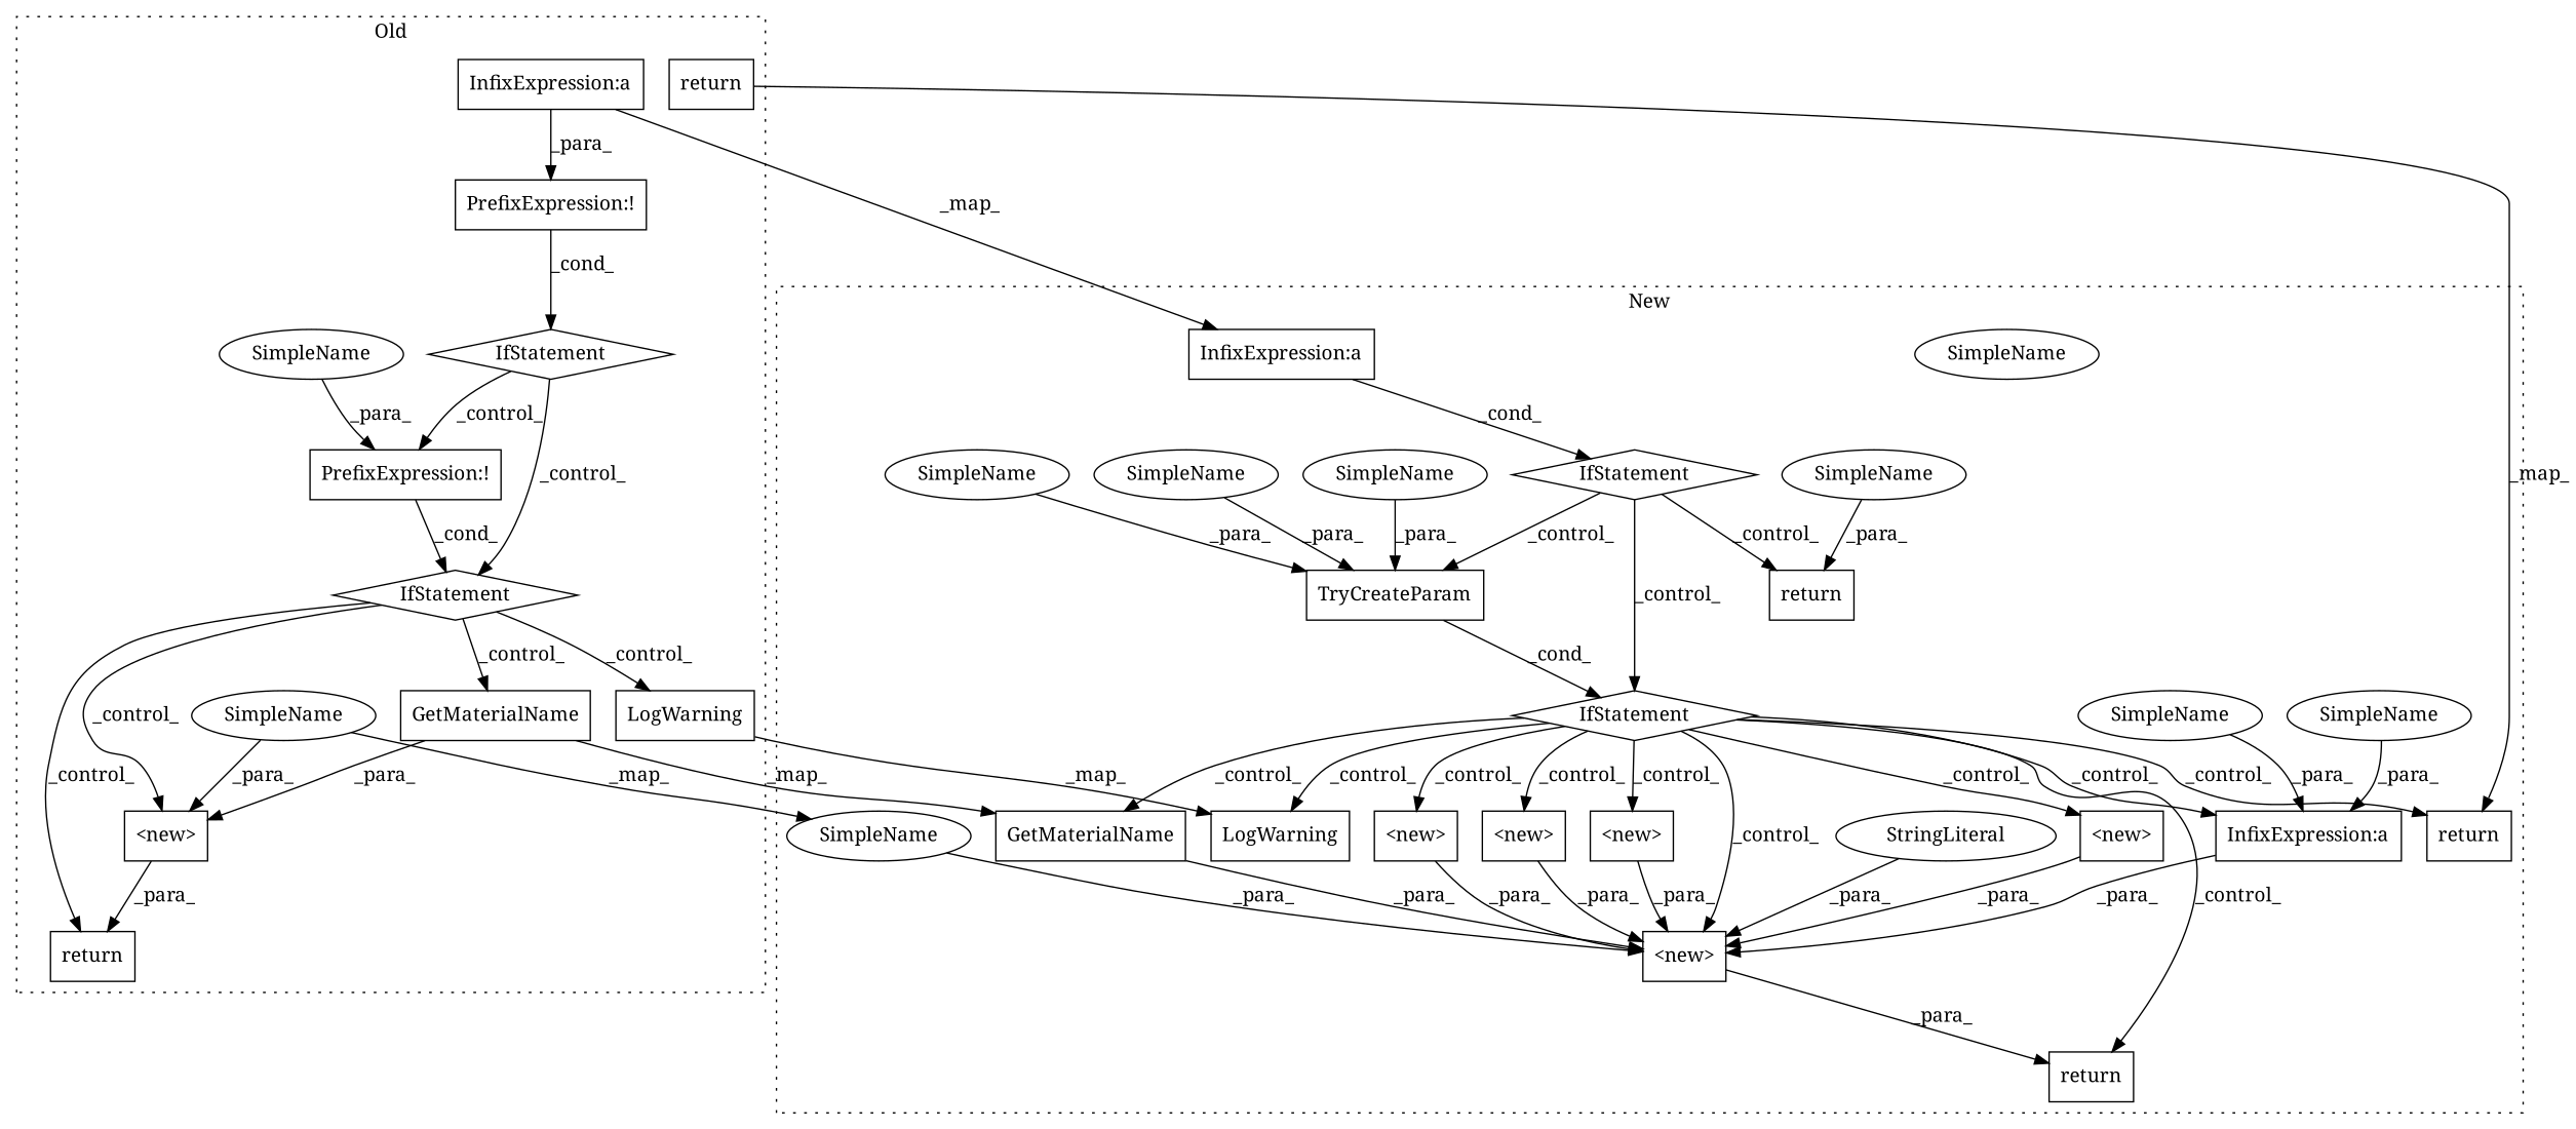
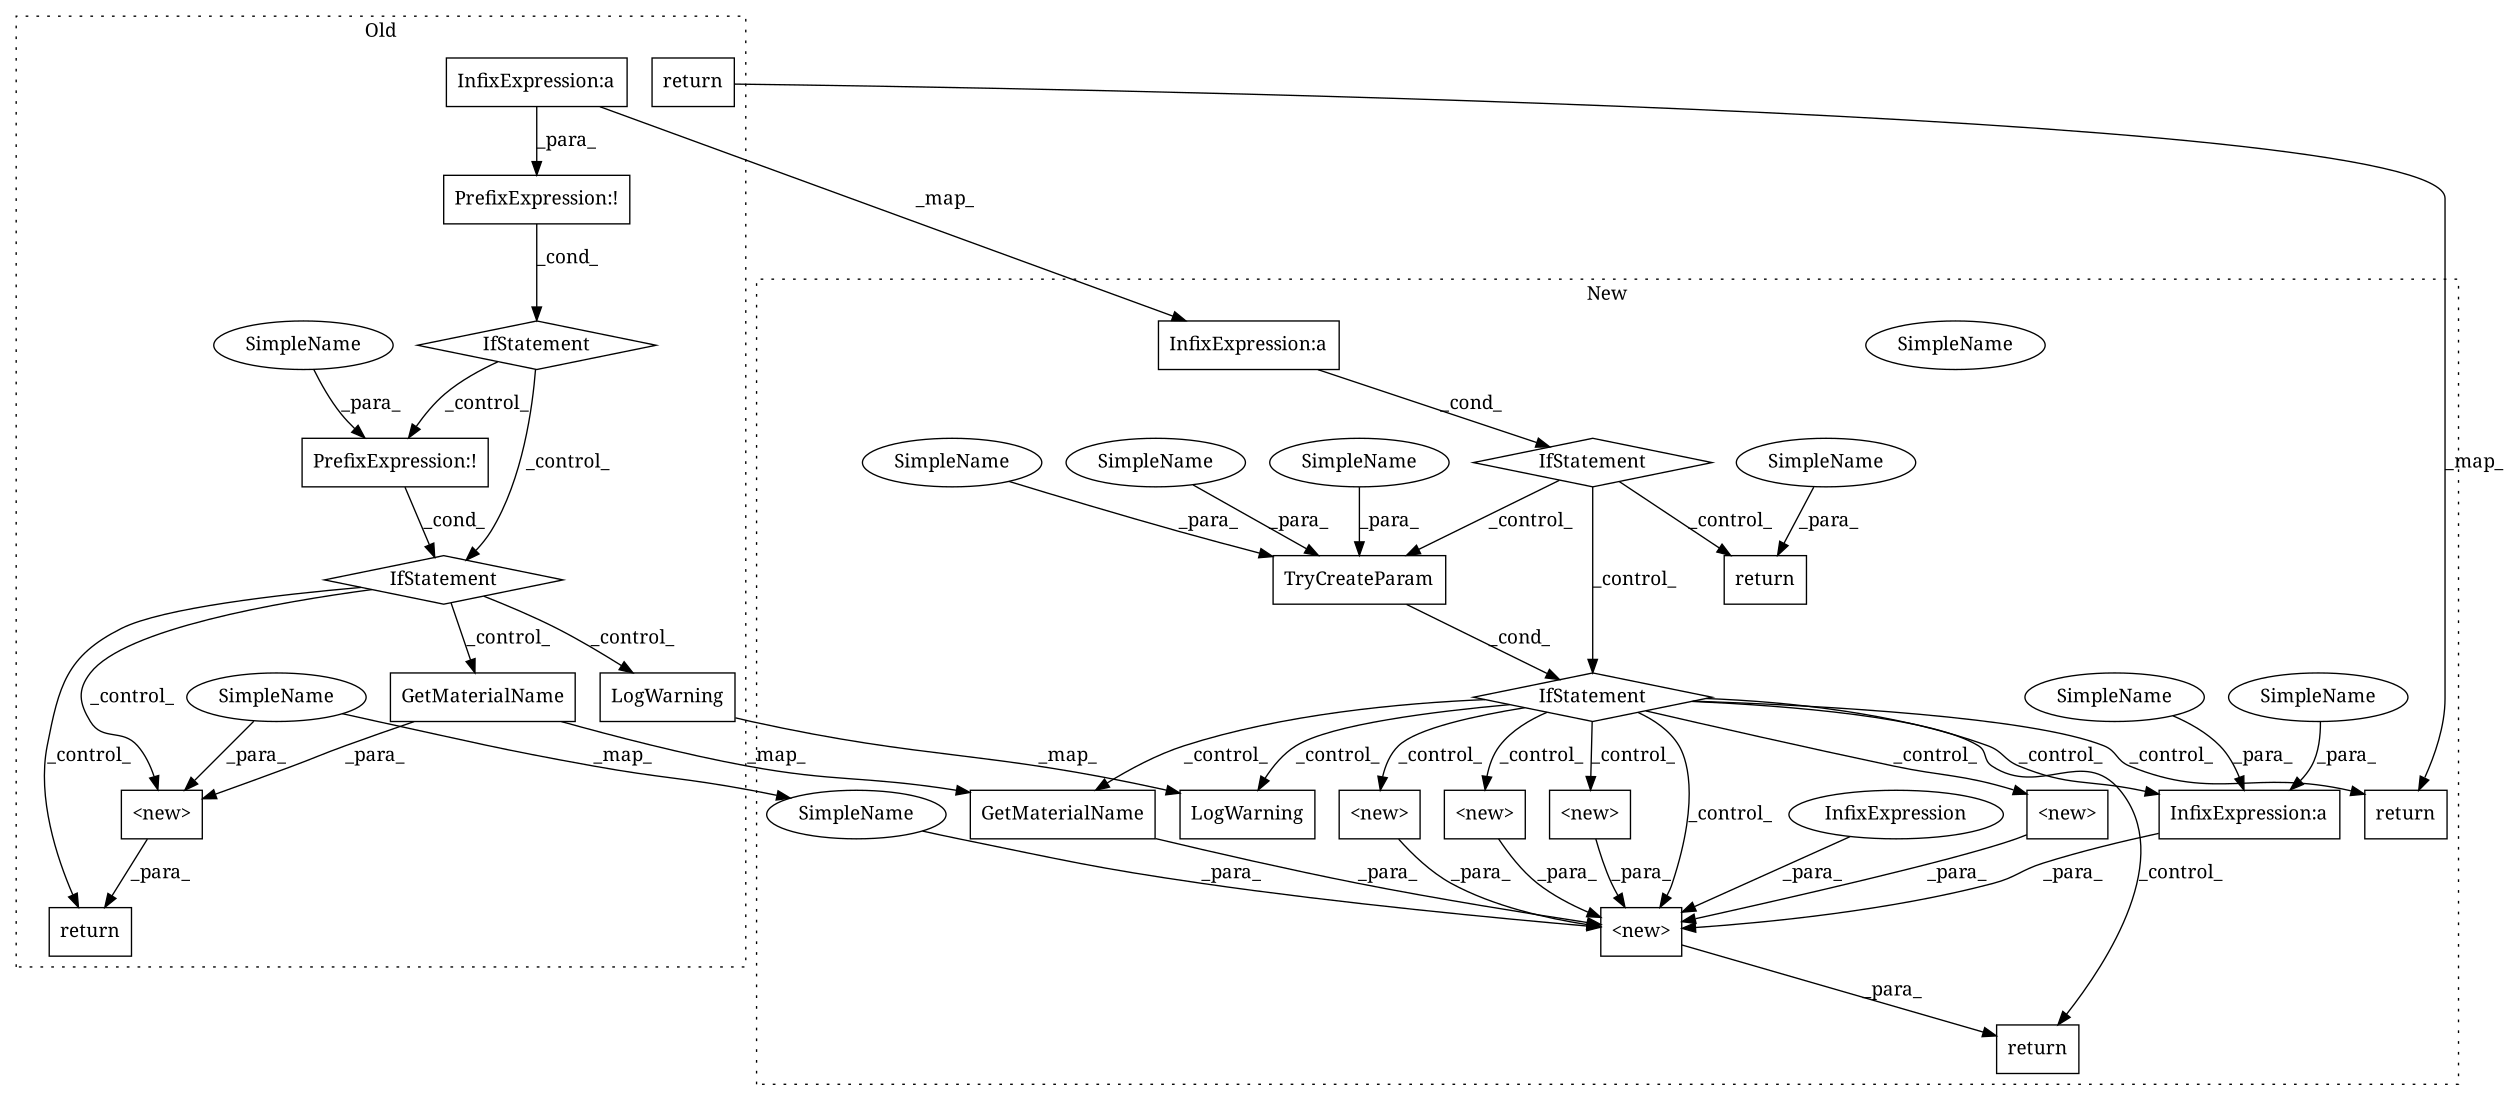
  digraph {
    fontname="Noto Serif"
    node [a=42 l=0 s=-1 shape=box fontname="Noto Serif"]
    edge [fontname="Noto Serif"]
    n1 [a=32 l="16,1" label=GetMaterialName s="705,728"]
    n2 [a=14 l="23,1" label="<new>" s="682,765"]
    n3 [l=34 label=SimpleName s=731 shape=ellipse]
    n4 [a=41 l=7 label=return s=675]
    n5 [a=25 l="4,18" label=IfStatement s="438,501" shape=diamond]
    n6 [a=25 l="4,14" label=IfStatement s="337,406" shape=diamond]
    n7 [a=38 l=-443 label="PrefixExpression:!" s=442]
    n8 [a=27 label="InfixExpression:a"]
    n9 [a=38 label="PrefixExpression:!" s=341]
    n10 [a=32 l="12,1" label=LogWarning s="595,645"]
    n11 [a=41 l=7 label=return s=813]
    n12 [label=SimpleName shape=ellipse]
    n13 [a=32 l="16,1" label=GetMaterialName s="702,725"]
    n14 [a=14 l="40,1" label="<new>" s="662,1053"]
-   n15 [a=45 l=4 label=StringLiteral s=797 shape=ellipse]
+   n15 [a=45 l=4 label=InfixExpression s=797 shape=ellipse]
    n16 [a=14 l=33 label="<new>" s=978]
    n17 [l=34 label=SimpleName s=744 shape=ellipse]
    n18 [a=14 l=43 label="<new>" s=819]
    n19 [a=27 label="InfixExpression:a"]
    n20 [label=SimpleName shape=ellipse]
    n21 [a=14 l=31 label="<new>" s=929]
    n22 [a=41 l=7 label=return s=655]
    n23 [a=14 l=31 label="<new>" s=880]
    n24 [a=25 l="4,2" label=IfStatement s="447,509" shape=diamond]
    n25 [a=32 l="15,1" label=TryCreateParam s="475,508"]
    n26 [a=27 label="InfixExpression:a"]
    n27 [a=25 l="4,2" label=IfStatement s="351,419" shape=diamond]
    n28 [l=5 label=SimpleName s=503 shape=ellipse]
    n29 [a=41 l=7 label=return s=421]
    n30 [l=5 label=SimpleName s=428 shape=ellipse]
    n31 [a=32 l="12,1" label=LogWarning s="583,633"]
    n32 [a=41 l=7 label=return s=511]
    n33 [l=1 label=SimpleName s=496 shape=ellipse]
    n34 [label=SimpleName shape=ellipse]
    n35 [label=SimpleName shape=ellipse]
    n36 [l=4 label=SimpleName s=490 shape=ellipse]
    subgraph cluster_1 {
      label=Old
      style=dotted
      n1
      n2
      n3
      n4
      n5
      n6
      n7
      n8
      n9
      n10
      n11
      n12
    }
    subgraph cluster_2 {
      label=New
      style=dotted
      n13
      n14
      n15
      n16
      n17
      n18
      n19
      n20
      n21
      n22
      n23
      n24
      n25
      n26
      n27
      n28
      n29
      n30
      n31
      n32
      n33
      n34
      n35
      n36
    }
    n1 -> n2 [label=_para_]
    n1 -> n13 [label=_map_]
    n2 -> n4 [label=_para_]
    n3 -> n2 [label=_para_]
    n3 -> n17 [label=_map_]
    n5 -> n1 [label=_control_]
    n5 -> n2 [label=_control_]
    n5 -> n4 [label=_control_]
    n5 -> n10 [label=_control_]
    n6 -> n5 [label=_control_]
    n6 -> n7 [label=_control_]
    n7 -> n5 [label=_cond_]
    n8 -> n9 [label=_para_]
    n8 -> n26 [label=_map_]
    n9 -> n6 [label=_cond_]
    n10 -> n31 [label=_map_]
    n11 -> n32 [label=_map_]
    n12 -> n7 [label=_para_]
    n13 -> n14 [label=_para_]
    n14 -> n22 [label=_para_]
    n15 -> n14 [label=_para_]
    n16 -> n14 [label=_para_]
    n17 -> n14 [label=_para_]
    n18 -> n14 [label=_para_]
    n19 -> n14 [label=_para_]
    n21 -> n14 [label=_para_]
    n23 -> n14 [label=_para_]
    n24 -> n13 [label=_control_]
    n24 -> n14 [label=_control_]
    n24 -> n16 [label=_control_]
    n24 -> n18 [label=_control_]
    n24 -> n19 [label=_control_]
    n24 -> n21 [label=_control_]
    n24 -> n22 [label=_control_]
    n24 -> n23 [label=_control_]
    n24 -> n31 [label=_control_]
    n24 -> n32 [label=_control_]
    n25 -> n24 [label=_cond_]
    n26 -> n27 [label=_cond_]
    n27 -> n24 [label=_control_]
    n27 -> n25 [label=_control_]
    n27 -> n29 [label=_control_]
    n28 -> n25 [label=_para_]
    n30 -> n29 [label=_para_]
    n33 -> n25 [label=_para_]
    n34 -> n19 [label=_para_]
    n35 -> n19 [label=_para_]
    n36 -> n25 [label=_para_]
  }
